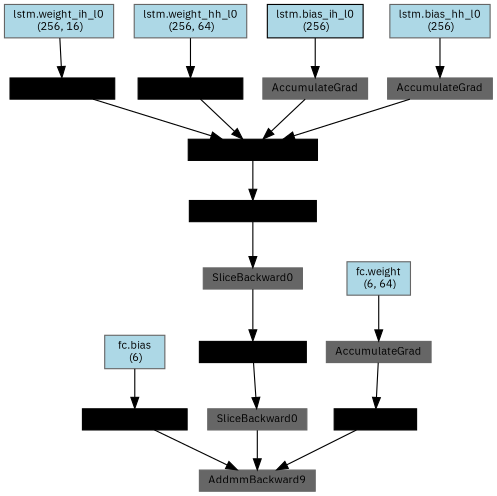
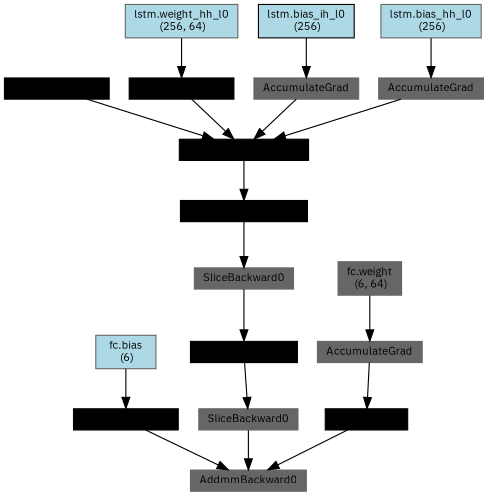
  digraph {
    fontname="IBM Plex Sans"
    node [align=left color=gray40 fontname="IBM Plex Sans" fontsize=10 ranksep=0.1 shape=box style=filled]
    edge [fontname="IBM Plex Sans"]
-   n1 [height=0.2 label=AddmmBackward9]
+   n1 [height=0.2 label=AddmmBackward0]
    n2 [color=black height=0.2 label=AccumulateGrad]
    n3 [fillcolor=lightblue height=0.2 label="fc.bias\n (6)"]
    n4 [height=0.2 label=SliceBackward0]
    n5 [color=black height=0.2 label=SelectBackward0]
    n6 [height=0.2 label=SliceBackward0]
    n7 [color=black height=0.2 label=LeakyReluBackward0]
    n8 [color=black height=0.2 label=CudnnRnnBackward0]
    n9 [color=black height=0.2 label=AccumulateGrad]
-   n10 [fillcolor=lightblue height=0.2 label="lstm.weight_ih_l0\n (256, 16)"]
    n11 [color=black height=0.2 label=AccumulateGrad]
    n12 [fillcolor=lightblue height=0.2 label="lstm.weight_hh_l0\n (256, 64)"]
    n13 [height=0.2 label=AccumulateGrad]
    n14 [color=black fillcolor=lightblue height=0.2 label="lstm.bias_ih_l0\n (256)"]
    n15 [height=0.2 label=AccumulateGrad]
    n16 [fillcolor=lightblue height=0.2 label="lstm.bias_hh_l0\n (256)"]
    n17 [color=black height=0.2 label=TBackward0]
    n18 [height=0.2 label=AccumulateGrad]
-   n19 [fillcolor=lightblue height=0.2 label="fc.weight\n (6, 64)"]
+   n19 [fillcolor=gray40 height=0.2 label="fc.weight\n (6, 64)"]
    n2 -> n1
    n3 -> n2
    n4 -> n1
    n5 -> n4
    n6 -> n5
    n7 -> n6
    n8 -> n7
    n9 -> n8
-   n10 -> n9
    n11 -> n8
    n12 -> n11
    n13 -> n8
    n14 -> n13
    n15 -> n8
    n16 -> n15
    n17 -> n1
    n18 -> n17
    n19 -> n18
  }
